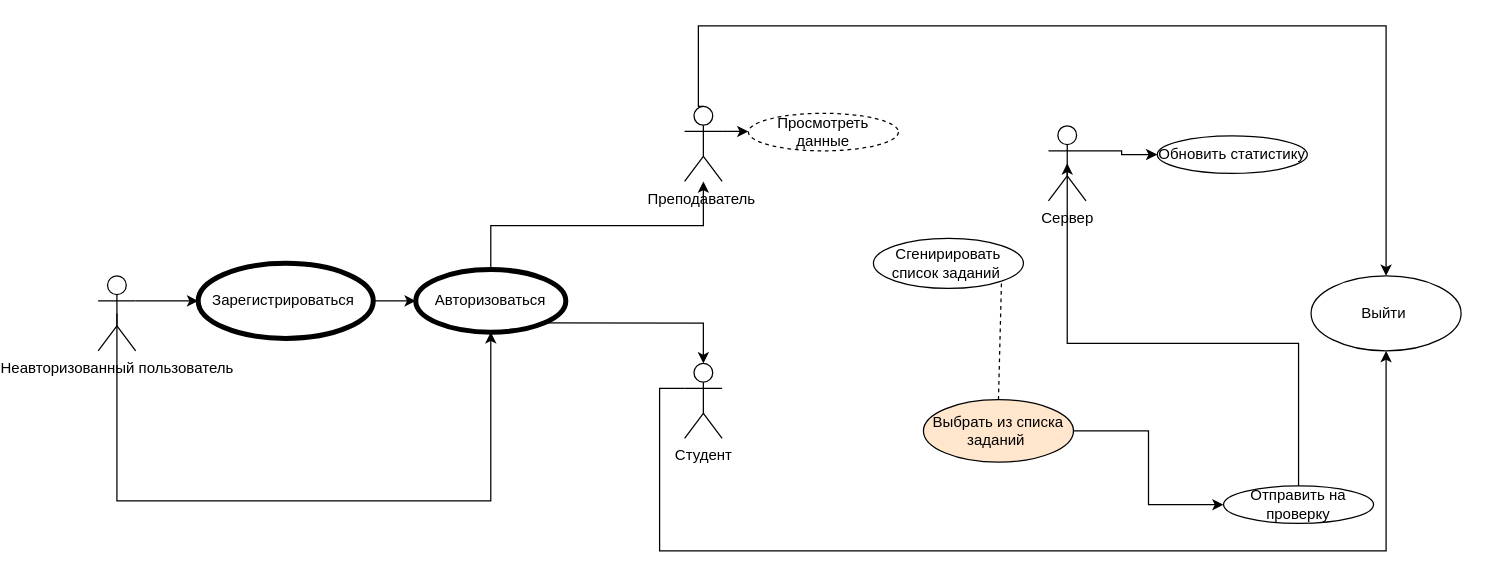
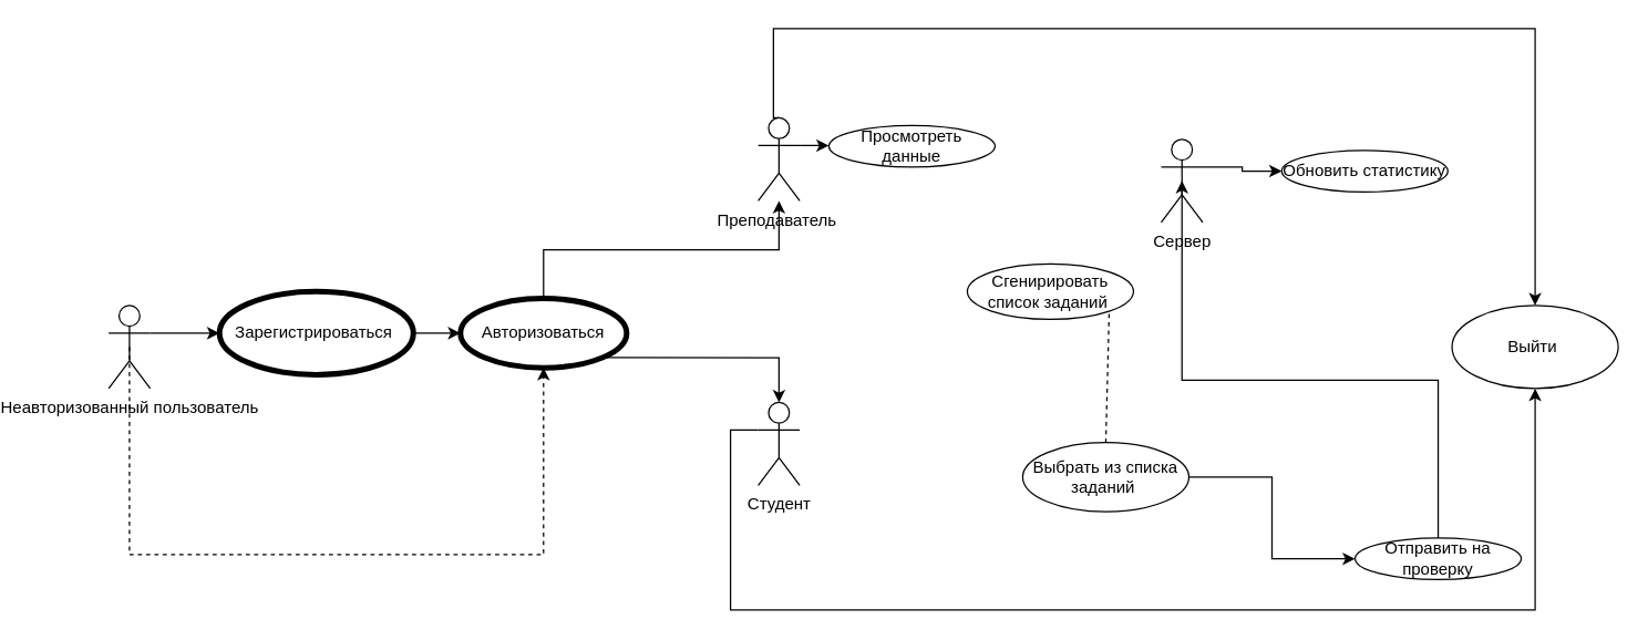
  <mxCell id="0" />
  <mxCell id="1" parent="0" />
  <mxCell id="2" style="edgeStyle=orthogonalEdgeStyle;rounded=0;orthogonalLoop=1;jettySize=auto;html=1;exitX=0.5;exitY=0;exitDx=0;exitDy=0;" parent="1" source="4" target="18" edge="1"><mxGeometry relative="1" as="geometry" /></mxCell>
  <mxCell id="3" style="edgeStyle=orthogonalEdgeStyle;rounded=0;orthogonalLoop=1;jettySize=auto;html=1;exitX=1;exitY=1;exitDx=0;exitDy=0;entryX=0.5;entryY=0;entryDx=0;entryDy=0;entryPerimeter=0;" edge="1" parent="1" source="4" target="23"><mxGeometry relative="1" as="geometry" /></mxCell>
  <mxCell id="4" value="Авторизоваться" style="ellipse;whiteSpace=wrap;html=1;fillStyle=auto;strokeColor=#000000;strokeWidth=4;fillColor=none;gradientColor=default;" parent="1" vertex="1"><mxGeometry x="274" y="215" width="120" height="50" as="geometry" /></mxCell>
  <mxCell id="5" style="edgeStyle=orthogonalEdgeStyle;rounded=0;orthogonalLoop=1;jettySize=auto;html=1;exitX=1;exitY=0.5;exitDx=0;exitDy=0;entryX=0;entryY=0.5;entryDx=0;entryDy=0;" parent="1" source="6" target="4" edge="1"><mxGeometry relative="1" as="geometry" /></mxCell>
  <mxCell id="6" value="Зарегистрироваться&amp;nbsp;" style="ellipse;whiteSpace=wrap;html=1;fillStyle=auto;strokeColor=#000000;strokeWidth=4;fillColor=none;gradientColor=default;" parent="1" vertex="1"><mxGeometry x="100" y="210" width="140" height="60" as="geometry" /></mxCell>
  <mxCell id="7" style="edgeStyle=orthogonalEdgeStyle;rounded=0;orthogonalLoop=1;jettySize=auto;html=1;exitX=0.5;exitY=1;exitDx=0;exitDy=0;" parent="1" edge="1"><mxGeometry relative="1" as="geometry"><mxPoint x="570" y="370" as="sourcePoint" /><mxPoint x="570" y="370" as="targetPoint" /></mxGeometry></mxCell>
  <mxCell id="8" style="edgeStyle=orthogonalEdgeStyle;rounded=0;orthogonalLoop=1;jettySize=auto;html=1;exitX=0.5;exitY=1;exitDx=0;exitDy=0;" parent="1" edge="1"><mxGeometry relative="1" as="geometry"><mxPoint x="570" y="400" as="sourcePoint" /><mxPoint x="570" y="400" as="targetPoint" /></mxGeometry></mxCell>
  <mxCell id="9" style="edgeStyle=orthogonalEdgeStyle;rounded=0;orthogonalLoop=1;jettySize=auto;html=1;exitX=0.5;exitY=0;exitDx=0;exitDy=0;entryX=0.5;entryY=0.5;entryDx=0;entryDy=0;entryPerimeter=0;" parent="1" source="10" target="25" edge="1"><mxGeometry relative="1" as="geometry" /></mxCell>
  <mxCell id="10" value="Отправить на проверку" style="ellipse;whiteSpace=wrap;html=1;rounded=0;" parent="1" vertex="1"><mxGeometry x="920" y="388" width="120" height="30" as="geometry" /></mxCell>
  <mxCell id="11" style="edgeStyle=orthogonalEdgeStyle;rounded=0;orthogonalLoop=1;jettySize=auto;html=1;exitX=1;exitY=0.5;exitDx=0;exitDy=0;entryX=0;entryY=0.5;entryDx=0;entryDy=0;" parent="1" source="12" target="10" edge="1"><mxGeometry relative="1" as="geometry" /></mxCell>
- <mxCell id="12" value="Выбрать из списка заданий&amp;nbsp;" style="ellipse;whiteSpace=wrap;html=1;rounded=0;fillColor=#ffe6cc;" parent="1" vertex="1"><mxGeometry x="680" y="319" width="120" height="50" as="geometry" /></mxCell>
+ <mxCell id="12" value="Выбрать из списка заданий&amp;nbsp;" style="ellipse;whiteSpace=wrap;html=1;rounded=0;" parent="1" vertex="1"><mxGeometry x="680" y="319" width="120" height="50" as="geometry" /></mxCell>
  <mxCell id="13" value="Сгенирировать список заданий&amp;nbsp;" style="ellipse;whiteSpace=wrap;html=1;rounded=0;" parent="1" vertex="1"><mxGeometry x="640" y="190" width="120" height="40" as="geometry" /></mxCell>
  <mxCell id="14" value="Обновить статистику" style="ellipse;whiteSpace=wrap;html=1;rounded=0;" parent="1" vertex="1"><mxGeometry x="867" y="108" width="120" height="30" as="geometry" /></mxCell>
- <mxCell id="15" value="Просмотреть данные" style="ellipse;whiteSpace=wrap;html=1;rounded=0;dashed=1;" parent="1" vertex="1"><mxGeometry x="540" y="90" width="120" height="30" as="geometry" /></mxCell>
+ <mxCell id="15" value="Просмотреть данные" style="ellipse;whiteSpace=wrap;html=1;rounded=0;" parent="1" vertex="1"><mxGeometry x="540" y="90" width="120" height="30" as="geometry" /></mxCell>
  <mxCell id="16" style="edgeStyle=orthogonalEdgeStyle;rounded=0;orthogonalLoop=1;jettySize=auto;html=1;exitX=0.5;exitY=0;exitDx=0;exitDy=0;exitPerimeter=0;entryX=0.5;entryY=0;entryDx=0;entryDy=0;" parent="1" source="18" target="26" edge="1"><mxGeometry relative="1" as="geometry"><Array as="points"><mxPoint x="500" y="85" /><mxPoint x="500" y="20" /><mxPoint x="1050" y="20" /></Array></mxGeometry></mxCell>
  <mxCell id="17" style="edgeStyle=orthogonalEdgeStyle;rounded=0;orthogonalLoop=1;jettySize=auto;html=1;exitX=1;exitY=0.333;exitDx=0;exitDy=0;exitPerimeter=0;entryX=0;entryY=0.5;entryDx=0;entryDy=0;" parent="1" source="18" target="15" edge="1"><mxGeometry relative="1" as="geometry" /></mxCell>
  <mxCell id="18" value="Преподаватель&amp;nbsp;" style="shape=umlActor;verticalLabelPosition=bottom;verticalAlign=top;html=1;outlineConnect=0;" parent="1" vertex="1"><mxGeometry x="489" y="84.5" width="30" height="60" as="geometry" /></mxCell>
  <mxCell id="19" style="edgeStyle=orthogonalEdgeStyle;rounded=0;orthogonalLoop=1;jettySize=auto;html=1;exitX=1;exitY=0.333;exitDx=0;exitDy=0;exitPerimeter=0;entryX=0;entryY=0.5;entryDx=0;entryDy=0;" parent="1" source="21" target="6" edge="1"><mxGeometry relative="1" as="geometry" /></mxCell>
- <mxCell id="20" style="edgeStyle=orthogonalEdgeStyle;rounded=0;orthogonalLoop=1;jettySize=auto;html=1;exitX=0.5;exitY=0.5;exitDx=0;exitDy=0;exitPerimeter=0;entryX=0.5;entryY=1;entryDx=0;entryDy=0;" parent="1" source="21" target="4" edge="1"><mxGeometry relative="1" as="geometry"><Array as="points"><mxPoint x="35" y="400" /><mxPoint x="334" y="400" /></Array></mxGeometry></mxCell>
+ <mxCell id="20" style="edgeStyle=orthogonalEdgeStyle;rounded=0;orthogonalLoop=1;jettySize=auto;html=1;exitX=0.5;exitY=0.5;exitDx=0;exitDy=0;exitPerimeter=0;entryX=0.5;entryY=1;entryDx=0;entryDy=0;dashed=1;" parent="1" source="21" target="4" edge="1"><mxGeometry relative="1" as="geometry"><Array as="points"><mxPoint x="35" y="400" /><mxPoint x="334" y="400" /></Array></mxGeometry></mxCell>
  <mxCell id="21" value="Неавторизованный пользователь" style="shape=umlActor;verticalLabelPosition=bottom;verticalAlign=top;html=1;outlineConnect=0;" parent="1" vertex="1"><mxGeometry x="20" y="220" width="30" height="60" as="geometry" /></mxCell>
  <mxCell id="22" style="edgeStyle=orthogonalEdgeStyle;rounded=0;orthogonalLoop=1;jettySize=auto;html=1;exitX=0;exitY=0.333;exitDx=0;exitDy=0;exitPerimeter=0;entryX=0.5;entryY=1;entryDx=0;entryDy=0;" parent="1" source="23" target="26" edge="1"><mxGeometry relative="1" as="geometry"><Array as="points"><mxPoint x="469" y="310" /><mxPoint x="469" y="440" /><mxPoint x="1050" y="440" /></Array></mxGeometry></mxCell>
  <mxCell id="23" value="Студент" style="shape=umlActor;verticalLabelPosition=bottom;verticalAlign=top;html=1;outlineConnect=0;" parent="1" vertex="1"><mxGeometry x="489" y="290" width="30" height="60" as="geometry" /></mxCell>
  <mxCell id="24" style="edgeStyle=orthogonalEdgeStyle;rounded=0;orthogonalLoop=1;jettySize=auto;html=1;exitX=1;exitY=0.333;exitDx=0;exitDy=0;exitPerimeter=0;" parent="1" source="25" target="14" edge="1"><mxGeometry relative="1" as="geometry" /></mxCell>
  <mxCell id="25" value="Сервер" style="shape=umlActor;verticalLabelPosition=bottom;verticalAlign=top;html=1;outlineConnect=0;" parent="1" vertex="1"><mxGeometry x="780" y="100" width="30" height="60" as="geometry" /></mxCell>
  <mxCell id="26" value="Выйти&amp;nbsp;" style="ellipse;whiteSpace=wrap;html=1;" parent="1" vertex="1"><mxGeometry x="990" y="220" width="120" height="60" as="geometry" /></mxCell>
  <mxCell id="27" value="" style="endArrow=none;dashed=1;html=1;rounded=0;entryX=1;entryY=1;entryDx=0;entryDy=0;exitX=0.5;exitY=0;exitDx=0;exitDy=0;" edge="1" parent="1" source="12" target="13"><mxGeometry width="50" height="50" relative="1" as="geometry"><mxPoint x="489" y="289" as="sourcePoint" /><mxPoint x="539" y="239" as="targetPoint" /><Array as="points" /></mxGeometry></mxCell>
